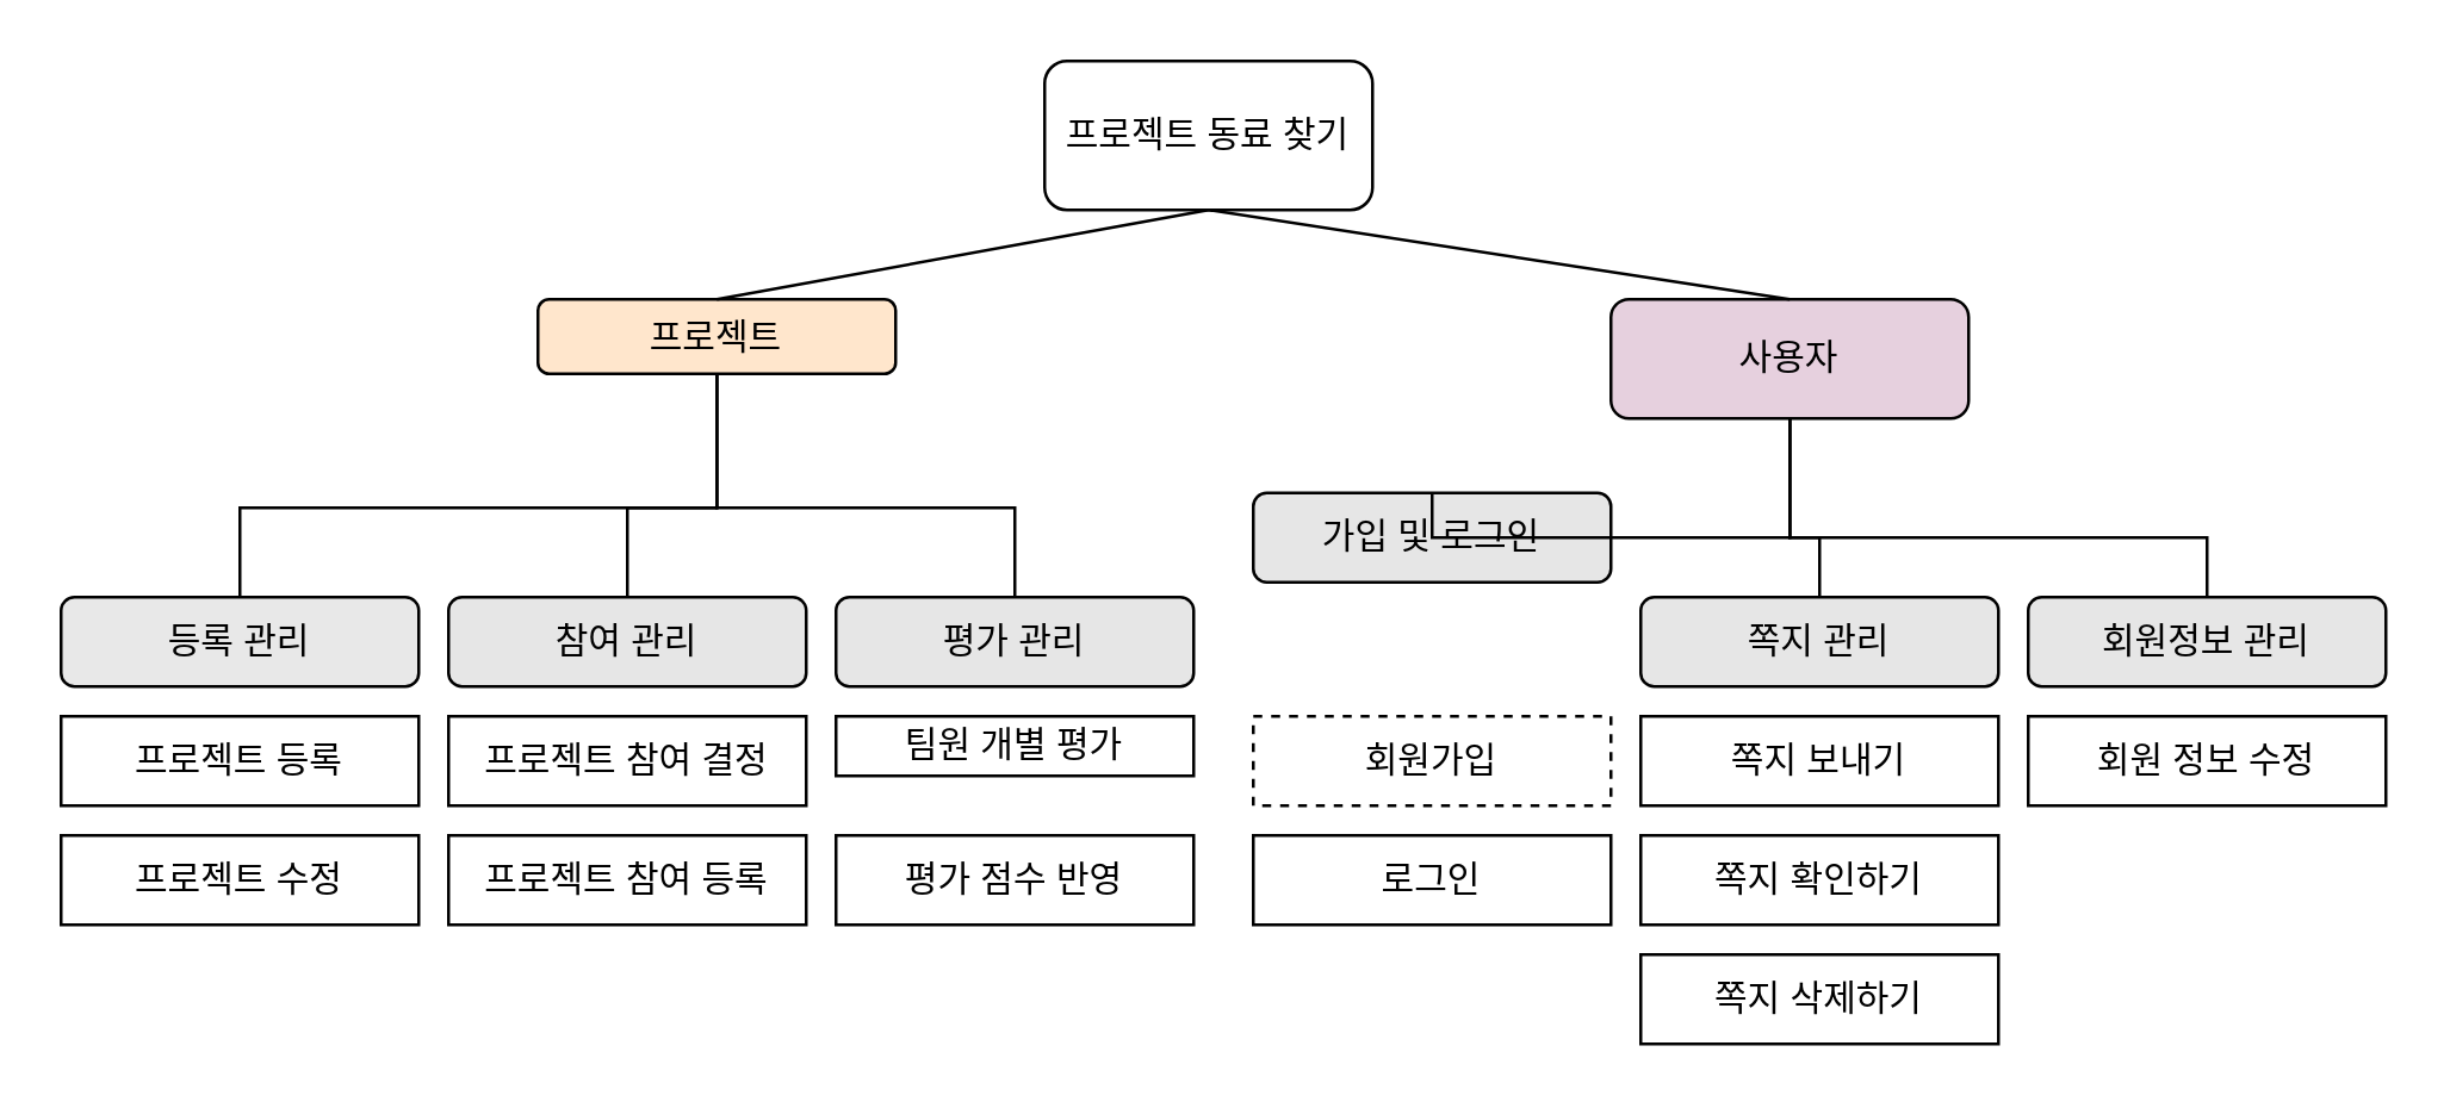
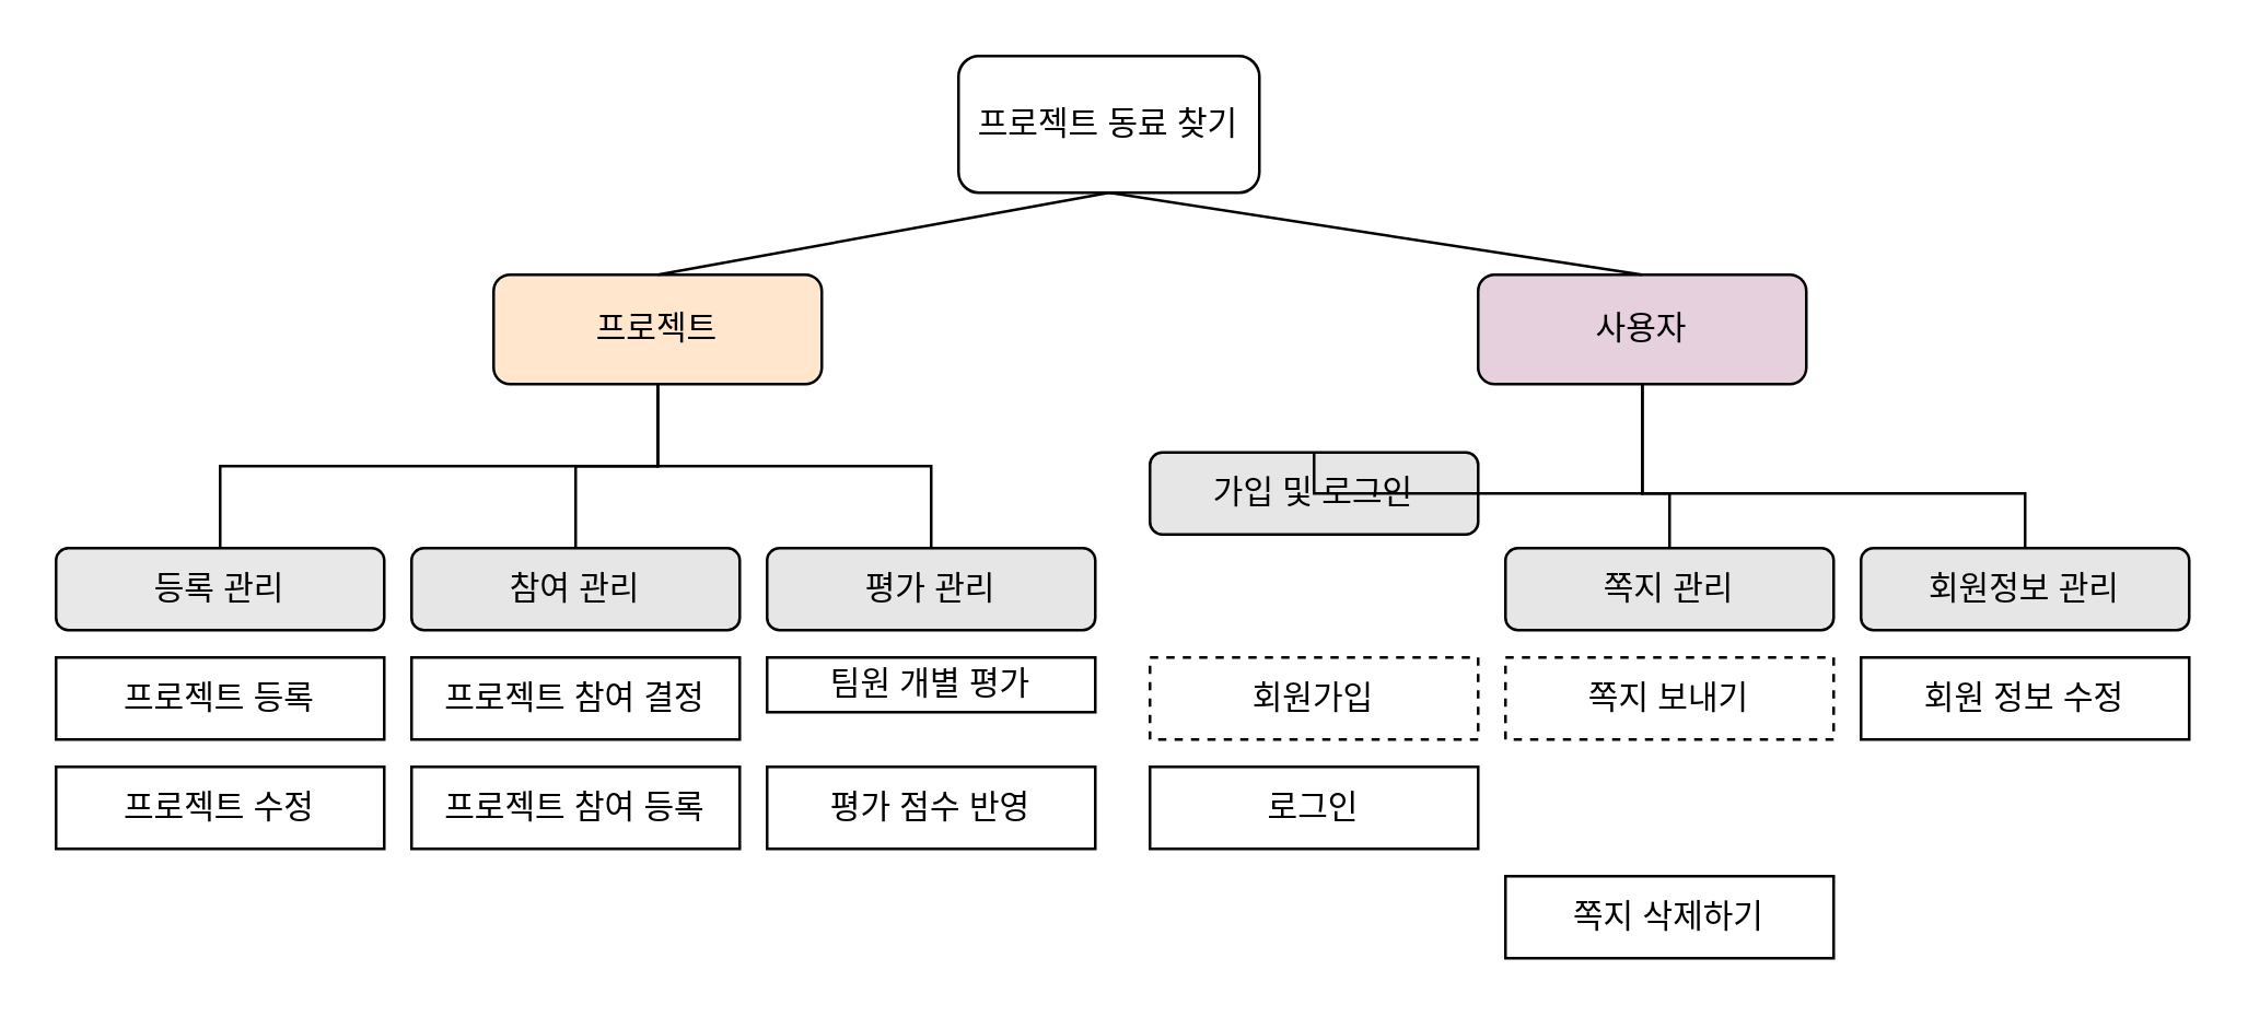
  <mxCell id="0" />
  <mxCell id="1" parent="0" />
  <mxCell id="2" value="프로젝트 동료 찾기" style="rounded=1;whiteSpace=wrap;html=1;" vertex="1" parent="1"><mxGeometry x="350" y="20" width="110" height="50" as="geometry" /></mxCell>
- <mxCell id="3" value="프로젝트" style="rounded=1;whiteSpace=wrap;html=1;fillColor=#FFE6CC;" vertex="1" parent="1"><mxGeometry x="180" y="100" width="120" height="25" as="geometry" /></mxCell>
+ <mxCell id="3" value="프로젝트" style="rounded=1;whiteSpace=wrap;html=1;fillColor=#FFE6CC;" vertex="1" parent="1"><mxGeometry x="180" y="100" width="120" height="40" as="geometry" /></mxCell>
  <mxCell id="4" value="사용자" style="rounded=1;whiteSpace=wrap;html=1;fillColor=#E6D0DE;" vertex="1" parent="1"><mxGeometry x="540" y="100" width="120" height="40" as="geometry" /></mxCell>
  <mxCell id="5" value="등록 관리" style="rounded=1;whiteSpace=wrap;html=1;fillColor=#E8E8E8;" vertex="1" parent="1"><mxGeometry x="20" y="200" width="120" height="30" as="geometry" /></mxCell>
  <mxCell id="6" value="참여 관리" style="rounded=1;whiteSpace=wrap;html=1;fillColor=#E6E6E6;" vertex="1" parent="1"><mxGeometry x="150" y="200" width="120" height="30" as="geometry" /></mxCell>
  <mxCell id="7" value="평가 관리" style="rounded=1;whiteSpace=wrap;html=1;fillColor=#E6E6E6;" vertex="1" parent="1"><mxGeometry x="280" y="200" width="120" height="30" as="geometry" /></mxCell>
  <mxCell id="8" value="가입 및 로그인" style="rounded=1;whiteSpace=wrap;html=1;fillColor=#E6E6E6;" vertex="1" parent="1"><mxGeometry x="420" y="165" width="120" height="30" as="geometry" /></mxCell>
  <mxCell id="9" value="쪽지 관리" style="rounded=1;whiteSpace=wrap;html=1;fillColor=#E6E6E6;" vertex="1" parent="1"><mxGeometry x="550" y="200" width="120" height="30" as="geometry" /></mxCell>
  <mxCell id="10" value="회원정보 관리" style="rounded=1;whiteSpace=wrap;html=1;fillColor=#E6E6E6;" vertex="1" parent="1"><mxGeometry x="680" y="200" width="120" height="30" as="geometry" /></mxCell>
  <mxCell id="11" value="프로젝트 등록" style="rounded=0;whiteSpace=wrap;html=1;" vertex="1" parent="1"><mxGeometry x="20" y="240" width="120" height="30" as="geometry" /></mxCell>
  <mxCell id="12" value="프로젝트 수정" style="rounded=0;whiteSpace=wrap;html=1;" vertex="1" parent="1"><mxGeometry x="20" y="280" width="120" height="30" as="geometry" /></mxCell>
  <mxCell id="13" value="프로젝트 참여 결정" style="rounded=0;whiteSpace=wrap;html=1;" vertex="1" parent="1"><mxGeometry x="150" y="240" width="120" height="30" as="geometry" /></mxCell>
  <mxCell id="14" value="프로젝트 참여 등록" style="rounded=0;whiteSpace=wrap;html=1;" vertex="1" parent="1"><mxGeometry x="150" y="280" width="120" height="30" as="geometry" /></mxCell>
  <mxCell id="15" value="팀원 개별 평가" style="rounded=0;whiteSpace=wrap;html=1;" vertex="1" parent="1"><mxGeometry x="280" y="240" width="120" height="20" as="geometry" /></mxCell>
  <mxCell id="16" value="회원가입" style="rounded=0;whiteSpace=wrap;html=1;dashed=1;" vertex="1" parent="1"><mxGeometry x="420" y="240" width="120" height="30" as="geometry" /></mxCell>
  <mxCell id="17" value="로그인" style="rounded=0;whiteSpace=wrap;html=1;" vertex="1" parent="1"><mxGeometry x="420" y="280" width="120" height="30" as="geometry" /></mxCell>
- <mxCell id="18" value="쪽지 보내기" style="rounded=0;whiteSpace=wrap;html=1;" vertex="1" parent="1"><mxGeometry x="550" y="240" width="120" height="30" as="geometry" /></mxCell>
- <mxCell id="19" value="쪽지 확인하기" style="rounded=0;whiteSpace=wrap;html=1;" vertex="1" parent="1"><mxGeometry x="550" y="280" width="120" height="30" as="geometry" /></mxCell>
+ <mxCell id="18" value="쪽지 보내기" style="rounded=0;whiteSpace=wrap;html=1;dashed=1;" vertex="1" parent="1"><mxGeometry x="550" y="240" width="120" height="30" as="geometry" /></mxCell>
  <mxCell id="20" value="쪽지 삭제하기" style="rounded=0;whiteSpace=wrap;html=1;" vertex="1" parent="1"><mxGeometry x="550" y="320" width="120" height="30" as="geometry" /></mxCell>
  <mxCell id="21" value="회원 정보 수정" style="rounded=0;whiteSpace=wrap;html=1;" vertex="1" parent="1"><mxGeometry x="680" y="240" width="120" height="30" as="geometry" /></mxCell>
  <mxCell id="22" value="평가 점수 반영" style="rounded=0;whiteSpace=wrap;html=1;" vertex="1" parent="1"><mxGeometry x="280" y="280" width="120" height="30" as="geometry" /></mxCell>
  <mxCell id="23" value="" style="endArrow=none;html=1;rounded=0;entryX=0.5;entryY=1;entryDx=0;entryDy=0;exitX=0.5;exitY=0;exitDx=0;exitDy=0;" edge="1" parent="1" source="3" target="2"><mxGeometry width="50" height="50" relative="1" as="geometry"><mxPoint x="250" y="90" as="sourcePoint" /><mxPoint x="300" y="40" as="targetPoint" /></mxGeometry></mxCell>
  <mxCell id="24" value="" style="endArrow=none;html=1;rounded=0;entryX=0.5;entryY=1;entryDx=0;entryDy=0;exitX=0.5;exitY=0;exitDx=0;exitDy=0;" edge="1" parent="1" source="4" target="2"><mxGeometry width="50" height="50" relative="1" as="geometry"><mxPoint x="440" y="140" as="sourcePoint" /><mxPoint x="490" y="90" as="targetPoint" /></mxGeometry></mxCell>
  <mxCell id="25" value="" style="endArrow=none;html=1;rounded=0;entryX=0.5;entryY=1;entryDx=0;entryDy=0;exitX=0.5;exitY=0;exitDx=0;exitDy=0;" edge="1" parent="1" source="5" target="3"><mxGeometry width="50" height="50" relative="1" as="geometry"><mxPoint x="100" y="410" as="sourcePoint" /><mxPoint x="150" y="360" as="targetPoint" /><Array as="points"><mxPoint x="80" y="170" /><mxPoint x="240" y="170" /></Array></mxGeometry></mxCell>
  <mxCell id="26" value="" style="endArrow=none;html=1;rounded=0;entryX=0.5;entryY=1;entryDx=0;entryDy=0;exitX=0.5;exitY=0;exitDx=0;exitDy=0;" edge="1" parent="1" source="6" target="3"><mxGeometry width="50" height="50" relative="1" as="geometry"><mxPoint x="390" y="240" as="sourcePoint" /><mxPoint x="440" y="190" as="targetPoint" /><Array as="points"><mxPoint x="210" y="170" /><mxPoint x="240" y="170" /></Array></mxGeometry></mxCell>
  <mxCell id="27" value="" style="endArrow=none;html=1;rounded=0;entryX=0.5;entryY=1;entryDx=0;entryDy=0;exitX=0.5;exitY=0;exitDx=0;exitDy=0;" edge="1" parent="1" source="7" target="3"><mxGeometry width="50" height="50" relative="1" as="geometry"><mxPoint x="390" y="240" as="sourcePoint" /><mxPoint x="440" y="190" as="targetPoint" /><Array as="points"><mxPoint x="340" y="170" /><mxPoint x="240" y="170" /></Array></mxGeometry></mxCell>
  <mxCell id="28" value="" style="endArrow=none;html=1;rounded=0;entryX=0.5;entryY=1;entryDx=0;entryDy=0;exitX=0.5;exitY=0;exitDx=0;exitDy=0;" edge="1" parent="1" source="8" target="4"><mxGeometry width="50" height="50" relative="1" as="geometry"><mxPoint x="300" y="410" as="sourcePoint" /><mxPoint x="350" y="360" as="targetPoint" /><Array as="points"><mxPoint x="480" y="180" /><mxPoint x="600" y="180" /></Array></mxGeometry></mxCell>
  <mxCell id="29" value="" style="endArrow=none;html=1;rounded=0;entryX=0.5;entryY=1;entryDx=0;entryDy=0;exitX=0.5;exitY=0;exitDx=0;exitDy=0;" edge="1" parent="1" source="9" target="4"><mxGeometry width="50" height="50" relative="1" as="geometry"><mxPoint x="280" y="470" as="sourcePoint" /><mxPoint x="330" y="420" as="targetPoint" /><Array as="points"><mxPoint x="610" y="180" /><mxPoint x="600" y="180" /></Array></mxGeometry></mxCell>
  <mxCell id="30" value="" style="endArrow=none;html=1;rounded=0;entryX=0.5;entryY=1;entryDx=0;entryDy=0;exitX=0.5;exitY=0;exitDx=0;exitDy=0;" edge="1" parent="1" source="10" target="4"><mxGeometry width="50" height="50" relative="1" as="geometry"><mxPoint x="770" y="160" as="sourcePoint" /><mxPoint x="820" y="110" as="targetPoint" /><Array as="points"><mxPoint x="740" y="180" /><mxPoint x="600" y="180" /></Array></mxGeometry></mxCell>
